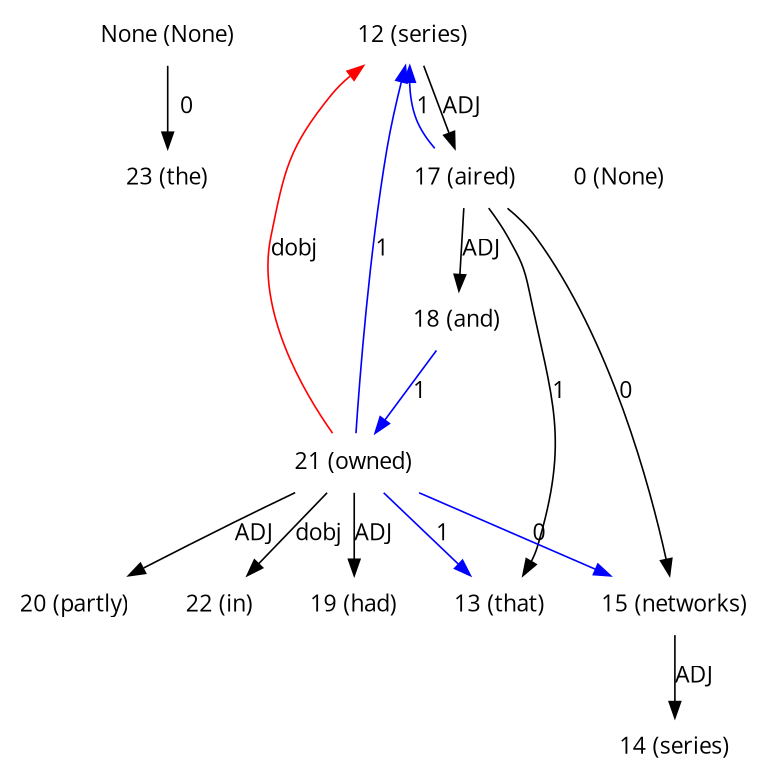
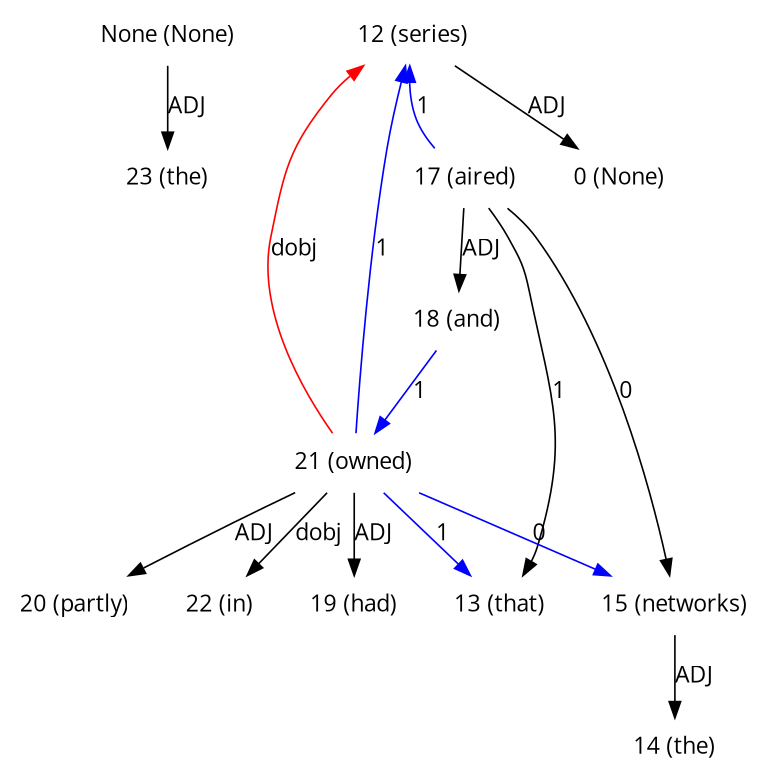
  digraph {
    fontname="Open Sans"
    node [fontname="Open Sans" shape=plaintext]
    edge [dir=forward fontname="Open Sans"]
    n1 [label="None (None)"]
    n2 [label="23 (the)"]
    n3 [label="12 (series)"]
    n4 [label="17 (aired)"]
    n5 [label="13 (that)"]
    n6 [label="15 (networks)"]
    n7 [label="18 (and)"]
    n8 [label="0 (None)"]
-   n9 [label="14 (series)"]
+   n9 [label="14 (the)"]
    n10 [label="21 (owned)"]
    n11 [label="19 (had)"]
    n12 [label="20 (partly)"]
    n13 [label="22 (in)"]
-   n1 -> n2 [label=0]
-   n3 -> n4 [label=ADJ]
+   n1 -> n2 [label=ADJ]
+   n3 -> n8 [label=ADJ]
    n4 -> n3 [color=blue label=1]
    n4 -> n5 [label=1]
    n4 -> n6 [label=0]
    n4 -> n7 [label=ADJ]
    n6 -> n9 [label=ADJ]
    n7 -> n10 [color=blue label=1]
    n10 -> n3 [color=red label=dobj]
    n10 -> n3 [color=blue label=1]
    n10 -> n5 [color=blue label=1]
    n10 -> n6 [color=blue label=0]
    n10 -> n11 [label=ADJ]
    n10 -> n12 [label=ADJ]
    n10 -> n13 [label=dobj]
  }
